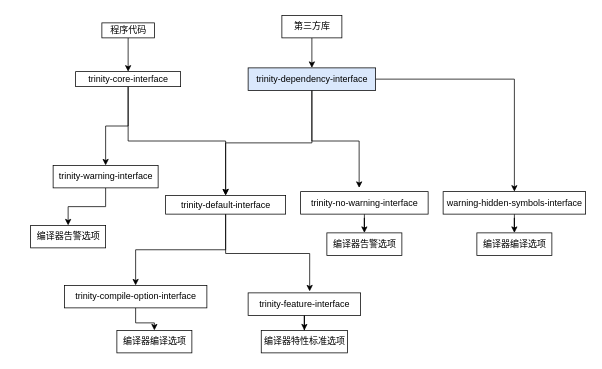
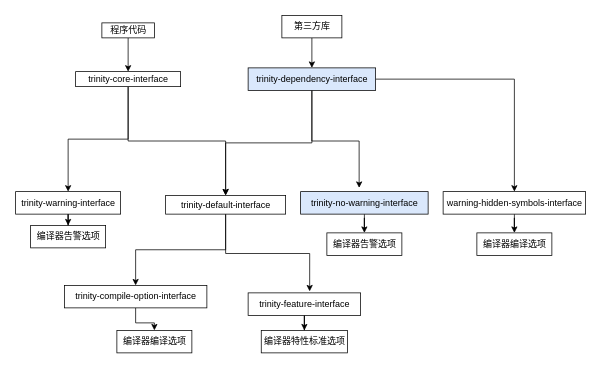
  <mxCell id="0" />
  <mxCell id="1" parent="0" />
  <mxCell id="2" style="edgeStyle=orthogonalEdgeStyle;rounded=0;orthogonalLoop=1;jettySize=auto;html=1;entryX=0.5;entryY=0;entryDx=0;entryDy=0;" parent="1" source="4" target="7" edge="1"><mxGeometry relative="1" as="geometry" /></mxCell>
  <mxCell id="3" style="edgeStyle=orthogonalEdgeStyle;rounded=0;orthogonalLoop=1;jettySize=auto;html=1;" parent="1" source="4" target="9" edge="1"><mxGeometry relative="1" as="geometry" /></mxCell>
  <mxCell id="4" value="trinity-core-interface" style="html=1;" parent="1" vertex="1"><mxGeometry x="100" y="95" width="140" height="20" as="geometry" /></mxCell>
  <mxCell id="5" style="edgeStyle=orthogonalEdgeStyle;rounded=0;orthogonalLoop=1;jettySize=auto;html=1;entryX=0.5;entryY=0;entryDx=0;entryDy=0;" parent="1" source="7" target="19" edge="1"><mxGeometry relative="1" as="geometry" /></mxCell>
  <mxCell id="6" style="edgeStyle=orthogonalEdgeStyle;rounded=0;orthogonalLoop=1;jettySize=auto;html=1;entryX=0.547;entryY=-0.067;entryDx=0;entryDy=0;entryPerimeter=0;" parent="1" source="7" target="21" edge="1"><mxGeometry relative="1" as="geometry" /></mxCell>
  <mxCell id="7" value="trinity-default-interface" style="html=1;" parent="1" vertex="1"><mxGeometry x="220" y="260" width="160" height="25" as="geometry" /></mxCell>
  <mxCell id="8" style="edgeStyle=orthogonalEdgeStyle;rounded=0;orthogonalLoop=1;jettySize=auto;html=1;" parent="1" source="9" target="23" edge="1"><mxGeometry relative="1" as="geometry" /></mxCell>
- <mxCell id="9" value="trinity-warning-interface" style="html=1;" parent="1" vertex="1"><mxGeometry x="70" y="220" width="140" height="30" as="geometry" /></mxCell>
+ <mxCell id="9" value="trinity-warning-interface" style="html=1;" parent="1" vertex="1"><mxGeometry x="20" y="255" width="140" height="30" as="geometry" /></mxCell>
  <mxCell id="10" style="edgeStyle=orthogonalEdgeStyle;rounded=0;orthogonalLoop=1;jettySize=auto;html=1;entryX=0.5;entryY=0;entryDx=0;entryDy=0;" parent="1" source="11" target="26" edge="1"><mxGeometry relative="1" as="geometry" /></mxCell>
- <mxCell id="11" value="trinity-no-warning-interface" style="html=1;" parent="1" vertex="1"><mxGeometry x="400" y="255" width="170" height="30" as="geometry" /></mxCell>
+ <mxCell id="11" value="trinity-no-warning-interface" style="html=1;fillColor=#dae8fc;" parent="1" vertex="1"><mxGeometry x="400" y="255" width="170" height="30" as="geometry" /></mxCell>
  <mxCell id="12" style="edgeStyle=orthogonalEdgeStyle;rounded=0;orthogonalLoop=1;jettySize=auto;html=1;entryX=0.5;entryY=0;entryDx=0;entryDy=0;" parent="1" source="13" target="25" edge="1"><mxGeometry relative="1" as="geometry" /></mxCell>
  <mxCell id="13" value="warning-hidden-symbols-interface" style="html=1;" parent="1" vertex="1"><mxGeometry x="590" y="255" width="190" height="30" as="geometry" /></mxCell>
  <mxCell id="14" style="edgeStyle=orthogonalEdgeStyle;rounded=0;orthogonalLoop=1;jettySize=auto;html=1;entryX=0.5;entryY=0;entryDx=0;entryDy=0;" parent="1" source="17" target="7" edge="1"><mxGeometry relative="1" as="geometry" /></mxCell>
  <mxCell id="15" style="edgeStyle=orthogonalEdgeStyle;rounded=0;orthogonalLoop=1;jettySize=auto;html=1;entryX=0.459;entryY=-0.167;entryDx=0;entryDy=0;entryPerimeter=0;" parent="1" source="17" target="11" edge="1"><mxGeometry relative="1" as="geometry" /></mxCell>
  <mxCell id="16" style="edgeStyle=orthogonalEdgeStyle;rounded=0;orthogonalLoop=1;jettySize=auto;html=1;" parent="1" source="17" target="13" edge="1"><mxGeometry relative="1" as="geometry" /></mxCell>
  <mxCell id="17" value="trinity-dependency-interface" style="html=1;fillColor=#dae8fc;" parent="1" vertex="1"><mxGeometry x="330" y="90" width="170" height="30" as="geometry" /></mxCell>
  <mxCell id="18" style="edgeStyle=orthogonalEdgeStyle;rounded=0;orthogonalLoop=1;jettySize=auto;html=1;entryX=0.5;entryY=0;entryDx=0;entryDy=0;" parent="1" source="19" target="22" edge="1"><mxGeometry relative="1" as="geometry" /></mxCell>
  <mxCell id="19" value="trinity-compile-option-interface" style="html=1;" parent="1" vertex="1"><mxGeometry x="85" y="380" width="190" height="30" as="geometry" /></mxCell>
  <mxCell id="20" style="edgeStyle=orthogonalEdgeStyle;rounded=0;orthogonalLoop=1;jettySize=auto;html=1;entryX=0.5;entryY=0;entryDx=0;entryDy=0;" parent="1" source="21" target="24" edge="1"><mxGeometry relative="1" as="geometry" /></mxCell>
  <mxCell id="21" value="trinity-feature-interface" style="html=1;" parent="1" vertex="1"><mxGeometry x="330" y="390" width="150" height="30" as="geometry" /></mxCell>
  <mxCell id="22" value="编译器编译选项" style="html=1;" parent="1" vertex="1"><mxGeometry x="155" y="440" width="100" height="30" as="geometry" /></mxCell>
  <mxCell id="23" value="编译器告警选项" style="html=1;" parent="1" vertex="1"><mxGeometry x="40" y="300" width="100" height="30" as="geometry" /></mxCell>
  <mxCell id="24" value="编译器特性标准选项" style="html=1;" parent="1" vertex="1"><mxGeometry x="347.5" y="440" width="115" height="30" as="geometry" /></mxCell>
  <mxCell id="25" value="编译器编译选项" style="html=1;" parent="1" vertex="1"><mxGeometry x="635" y="310" width="100" height="30" as="geometry" /></mxCell>
  <mxCell id="26" value="编译器告警选项" style="html=1;" parent="1" vertex="1"><mxGeometry x="435" y="310" width="100" height="30" as="geometry" /></mxCell>
  <mxCell id="27" style="edgeStyle=orthogonalEdgeStyle;rounded=0;orthogonalLoop=1;jettySize=auto;html=1;entryX=0.5;entryY=0;entryDx=0;entryDy=0;" parent="1" source="28" target="17" edge="1"><mxGeometry relative="1" as="geometry" /></mxCell>
  <mxCell id="28" value="第三方库" style="html=1;" parent="1" vertex="1"><mxGeometry x="375" y="20" width="80" height="30" as="geometry" /></mxCell>
  <mxCell id="29" style="edgeStyle=orthogonalEdgeStyle;rounded=0;orthogonalLoop=1;jettySize=auto;html=1;entryX=0.5;entryY=0;entryDx=0;entryDy=0;" parent="1" source="30" target="4" edge="1"><mxGeometry relative="1" as="geometry" /></mxCell>
  <mxCell id="30" value="程序代码" style="html=1;" parent="1" vertex="1"><mxGeometry x="135" y="30" width="70" height="20" as="geometry" /></mxCell>
